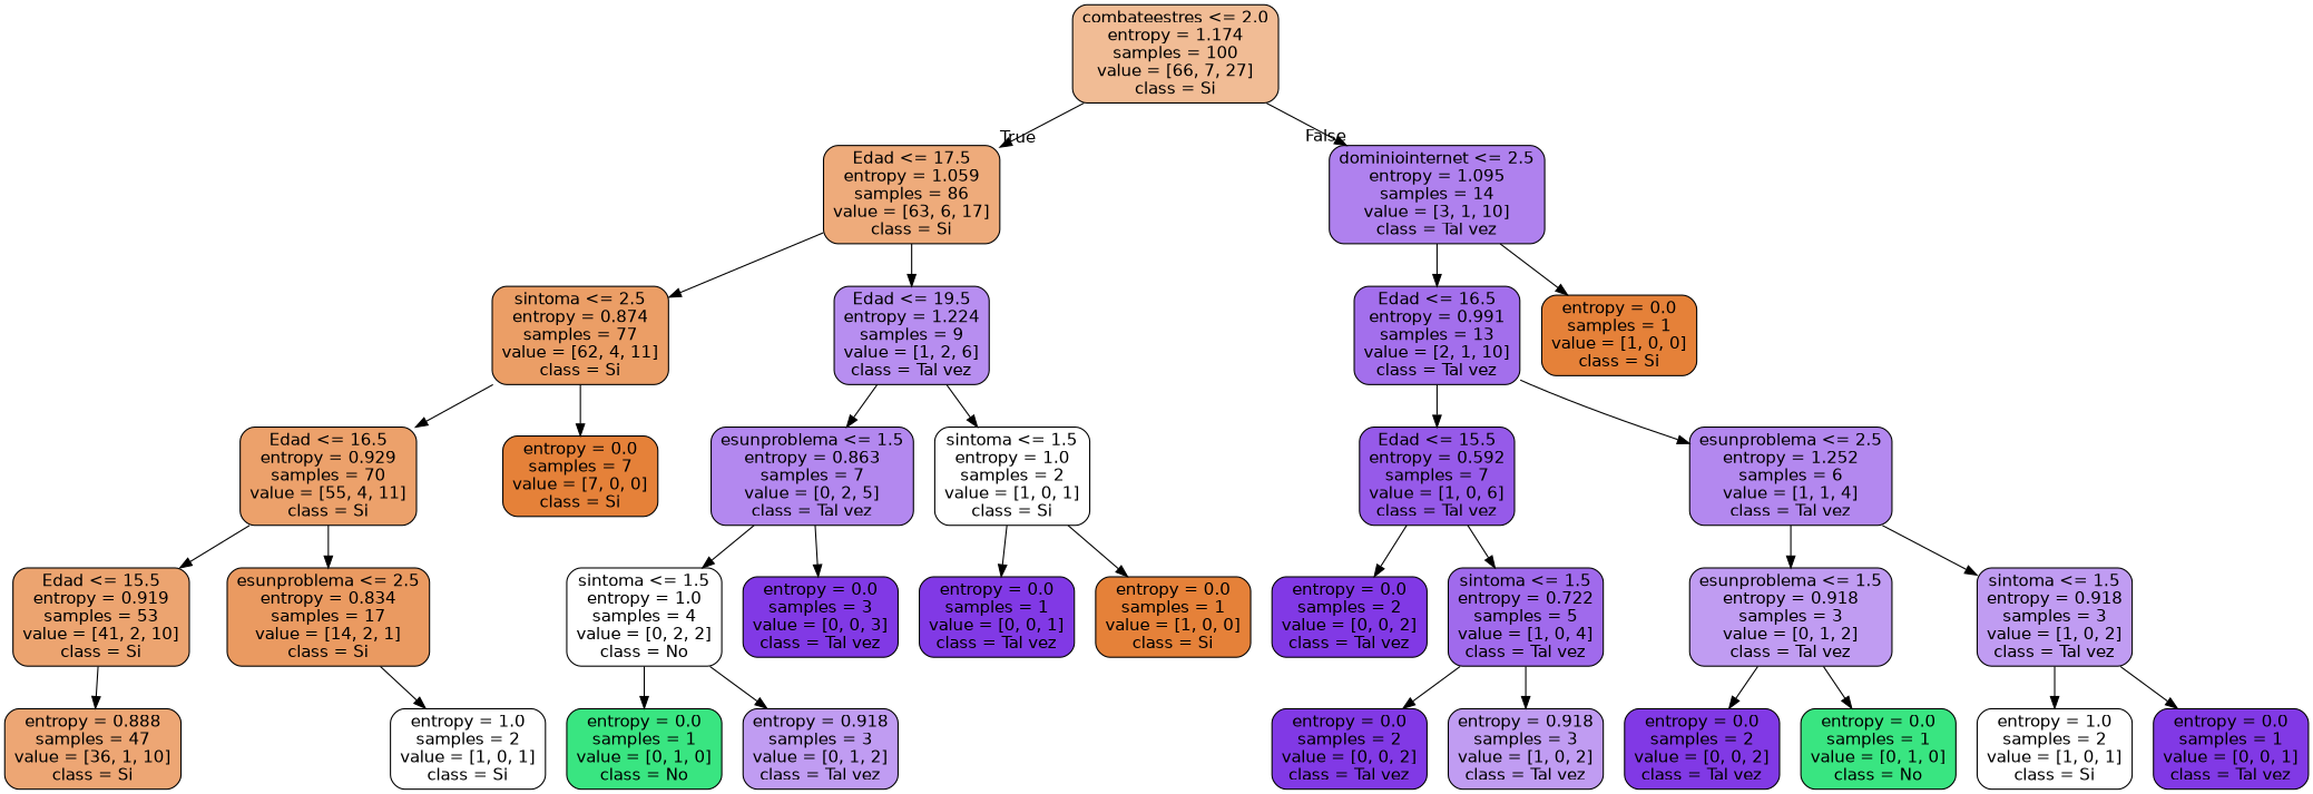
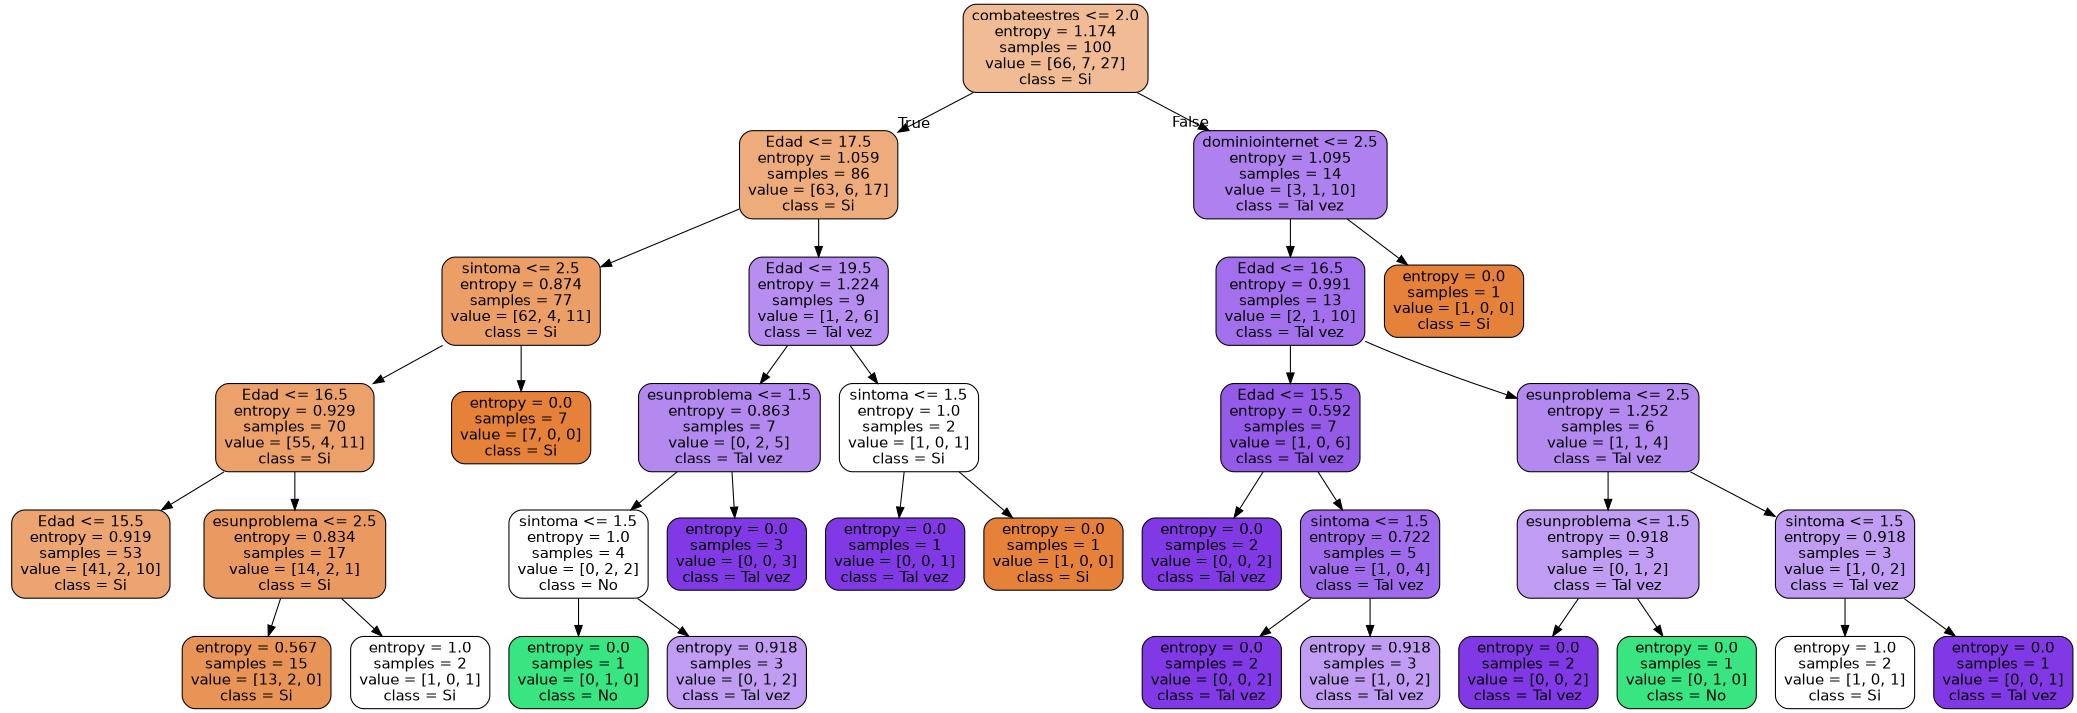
  digraph {
    node [color=black fillcolor="#8139e5" fontname=helvetica shape=box style="filled, rounded"]
    edge [fontname=helvetica]
    n1 [fillcolor="#f1bc95" label="combateestres <= 2.0\nentropy = 1.174\nsamples = 100\nvalue = [66, 7, 27]\nclass = Si"]
    n2 [fillcolor="#eeab7b" label="Edad <= 17.5\nentropy = 1.059\nsamples = 86\nvalue = [63, 6, 17]\nclass = Si"]
    n3 [fillcolor="#af81ee" label="dominiointernet <= 2.5\nentropy = 1.095\nsamples = 14\nvalue = [3, 1, 10]\nclass = Tal vez"]
    n4 [fillcolor="#eb9e66" label="sintoma <= 2.5\nentropy = 0.874\nsamples = 77\nvalue = [62, 4, 11]\nclass = Si"]
    n5 [fillcolor="#b78ef0" label="Edad <= 19.5\nentropy = 1.224\nsamples = 9\nvalue = [1, 2, 6]\nclass = Tal vez"]
    n6 [fillcolor="#a36fec" label="Edad <= 16.5\nentropy = 0.991\nsamples = 13\nvalue = [2, 1, 10]\nclass = Tal vez"]
    n7 [fillcolor="#e58139" label="entropy = 0.0\nsamples = 1\nvalue = [1, 0, 0]\nclass = Si"]
    n8 [fillcolor="#eca16b" label="Edad <= 16.5\nentropy = 0.929\nsamples = 70\nvalue = [55, 4, 11]\nclass = Si"]
    n9 [fillcolor="#e58139" label="entropy = 0.0\nsamples = 7\nvalue = [7, 0, 0]\nclass = Si"]
    n10 [fillcolor="#b388ef" label="esunproblema <= 1.5\nentropy = 0.863\nsamples = 7\nvalue = [0, 2, 5]\nclass = Tal vez"]
    n11 [fillcolor="#ffffff" label="sintoma <= 1.5\nentropy = 1.0\nsamples = 2\nvalue = [1, 0, 1]\nclass = Si"]
    n12 [fillcolor="#eca470" label="Edad <= 15.5\nentropy = 0.919\nsamples = 53\nvalue = [41, 2, 10]\nclass = Si"]
    n13 [fillcolor="#ea9a61" label="esunproblema <= 2.5\nentropy = 0.834\nsamples = 17\nvalue = [14, 2, 1]\nclass = Si"]
-   n14 [fillcolor="#eda674" label="entropy = 0.888\nsamples = 47\nvalue = [36, 1, 10]\nclass = Si"]
+   n15 [fillcolor="#e99457" label="entropy = 0.567\nsamples = 15\nvalue = [13, 2, 0]\nclass = Si"]
    n16 [fillcolor="#ffffff" label="entropy = 1.0\nsamples = 2\nvalue = [1, 0, 1]\nclass = Si"]
    n17 [fillcolor="#ffffff" label="sintoma <= 1.5\nentropy = 1.0\nsamples = 4\nvalue = [0, 2, 2]\nclass = No"]
    n18 [label="entropy = 0.0\nsamples = 3\nvalue = [0, 0, 3]\nclass = Tal vez"]
    n19 [label="entropy = 0.0\nsamples = 1\nvalue = [0, 0, 1]\nclass = Tal vez"]
    n20 [fillcolor="#e58139" label="entropy = 0.0\nsamples = 1\nvalue = [1, 0, 0]\nclass = Si"]
    n21 [fillcolor="#39e581" label="entropy = 0.0\nsamples = 1\nvalue = [0, 1, 0]\nclass = No"]
    n22 [fillcolor="#c09cf2" label="entropy = 0.918\nsamples = 3\nvalue = [0, 1, 2]\nclass = Tal vez"]
    n23 [fillcolor="#965ae9" label="Edad <= 15.5\nentropy = 0.592\nsamples = 7\nvalue = [1, 0, 6]\nclass = Tal vez"]
    n24 [fillcolor="#b388ef" label="esunproblema <= 2.5\nentropy = 1.252\nsamples = 6\nvalue = [1, 1, 4]\nclass = Tal vez"]
    n25 [label="entropy = 0.0\nsamples = 2\nvalue = [0, 0, 2]\nclass = Tal vez"]
    n26 [fillcolor="#a06aec" label="sintoma <= 1.5\nentropy = 0.722\nsamples = 5\nvalue = [1, 0, 4]\nclass = Tal vez"]
    n27 [fillcolor="#c09cf2" label="esunproblema <= 1.5\nentropy = 0.918\nsamples = 3\nvalue = [0, 1, 2]\nclass = Tal vez"]
    n28 [fillcolor="#c09cf2" label="sintoma <= 1.5\nentropy = 0.918\nsamples = 3\nvalue = [1, 0, 2]\nclass = Tal vez"]
    n29 [label="entropy = 0.0\nsamples = 2\nvalue = [0, 0, 2]\nclass = Tal vez"]
    n30 [fillcolor="#c09cf2" label="entropy = 0.918\nsamples = 3\nvalue = [1, 0, 2]\nclass = Tal vez"]
    n31 [label="entropy = 0.0\nsamples = 2\nvalue = [0, 0, 2]\nclass = Tal vez"]
    n32 [fillcolor="#39e581" label="entropy = 0.0\nsamples = 1\nvalue = [0, 1, 0]\nclass = No"]
    n33 [fillcolor="#ffffff" label="entropy = 1.0\nsamples = 2\nvalue = [1, 0, 1]\nclass = Si"]
    n34 [label="entropy = 0.0\nsamples = 1\nvalue = [0, 0, 1]\nclass = Tal vez"]
    n1 -> n2 [headlabel=True labelangle=45 labeldistance=2.5]
    n1 -> n3 [headlabel=False labelangle=-45 labeldistance=2.5]
    n2 -> n4
    n2 -> n5
    n3 -> n6
    n3 -> n7
    n4 -> n8
    n4 -> n9
    n5 -> n10
    n5 -> n11
    n6 -> n23
    n6 -> n24
    n8 -> n12
    n8 -> n13
    n10 -> n17
    n10 -> n18
    n11 -> n19
    n11 -> n20
-   n12 -> n14
+   n13 -> n15
    n13 -> n16
    n17 -> n21
    n17 -> n22
    n23 -> n25
    n23 -> n26
    n24 -> n27
    n24 -> n28
    n26 -> n29
    n26 -> n30
    n27 -> n31
    n27 -> n32
    n28 -> n33
    n28 -> n34
  }
